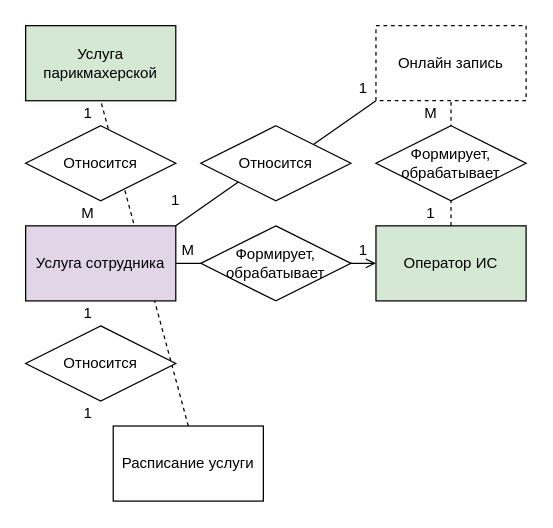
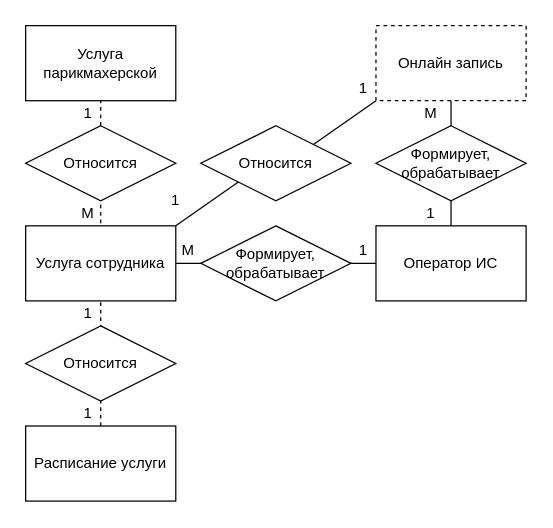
  <mxCell id="0" />
  <mxCell id="1" parent="0" />
- <mxCell id="2" value="" style="endArrow=open;html=1;rounded=0;entryX=0;entryY=0.5;entryDx=0;entryDy=0;exitX=1;exitY=0.5;exitDx=0;exitDy=0;" edge="1" parent="1" source="7" target="8"><mxGeometry width="50" height="50" relative="1" as="geometry"><mxPoint x="240" y="330" as="sourcePoint" /><mxPoint x="290" y="280" as="targetPoint" /></mxGeometry></mxCell>
+ <mxCell id="2" value="" style="endArrow=none;html=1;rounded=0;entryX=0;entryY=0.5;entryDx=0;entryDy=0;exitX=1;exitY=0.5;exitDx=0;exitDy=0;" edge="1" parent="1" source="7" target="8"><mxGeometry width="50" height="50" relative="1" as="geometry"><mxPoint x="240" y="330" as="sourcePoint" /><mxPoint x="290" y="280" as="targetPoint" /></mxGeometry></mxCell>
  <mxCell id="3" value="" style="endArrow=none;html=1;rounded=0;entryX=0.5;entryY=1;entryDx=0;entryDy=0;exitX=0.5;exitY=0;exitDx=0;exitDy=0;dashed=1;" edge="1" parent="1" source="9" target="5"><mxGeometry width="50" height="50" relative="1" as="geometry"><mxPoint x="200" y="350" as="sourcePoint" /><mxPoint x="250" y="300" as="targetPoint" /></mxGeometry></mxCell>
- <mxCell id="4" value="" style="endArrow=none;html=1;rounded=0;entryX=0.5;entryY=1;entryDx=0;entryDy=0;exitX=0.5;exitY=0;exitDx=0;exitDy=0;dashed=1;" edge="1" parent="1" source="8" target="6"><mxGeometry width="50" height="50" relative="1" as="geometry"><mxPoint x="360" y="280" as="sourcePoint" /><mxPoint x="410" y="230" as="targetPoint" /></mxGeometry></mxCell>
- <mxCell id="5" value="Услуга парикмахерской" style="rounded=0;whiteSpace=wrap;html=1;fillColor=#d5e8d4;" vertex="1" parent="1"><mxGeometry x="20" y="20" width="120" height="60" as="geometry" /></mxCell>
+ <mxCell id="4" value="" style="endArrow=none;html=1;rounded=0;entryX=0.5;entryY=1;entryDx=0;entryDy=0;exitX=0.5;exitY=0;exitDx=0;exitDy=0;" edge="1" parent="1" source="8" target="6"><mxGeometry width="50" height="50" relative="1" as="geometry"><mxPoint x="360" y="280" as="sourcePoint" /><mxPoint x="410" y="230" as="targetPoint" /></mxGeometry></mxCell>
+ <mxCell id="5" value="Услуга парикмахерской" style="rounded=0;whiteSpace=wrap;html=1;" vertex="1" parent="1"><mxGeometry x="20" y="20" width="120" height="60" as="geometry" /></mxCell>
  <mxCell id="6" value="Онлайн запись" style="rounded=0;whiteSpace=wrap;html=1;dashed=1;" vertex="1" parent="1"><mxGeometry x="300" y="20" width="120" height="60" as="geometry" /></mxCell>
- <mxCell id="7" value="Услуга сотрудника" style="rounded=0;whiteSpace=wrap;html=1;fillColor=#e1d5e7;" vertex="1" parent="1"><mxGeometry x="20" y="180" width="120" height="60" as="geometry" /></mxCell>
- <mxCell id="8" value="Оператор ИС" style="rounded=0;whiteSpace=wrap;html=1;fillColor=#d5e8d4;" vertex="1" parent="1"><mxGeometry x="300" y="180" width="120" height="60" as="geometry" /></mxCell>
- <mxCell id="9" value="Расписание услуги" style="rounded=0;whiteSpace=wrap;html=1;" vertex="1" parent="1"><mxGeometry x="90" y="340" width="120" height="60" as="geometry" /></mxCell>
+ <mxCell id="7" value="Услуга сотрудника" style="rounded=0;whiteSpace=wrap;html=1;" vertex="1" parent="1"><mxGeometry x="20" y="180" width="120" height="60" as="geometry" /></mxCell>
+ <mxCell id="8" value="Оператор ИС" style="rounded=0;whiteSpace=wrap;html=1;" vertex="1" parent="1"><mxGeometry x="300" y="180" width="120" height="60" as="geometry" /></mxCell>
+ <mxCell id="9" value="Расписание услуги" style="rounded=0;whiteSpace=wrap;html=1;" vertex="1" parent="1"><mxGeometry x="20" y="340" width="120" height="60" as="geometry" /></mxCell>
  <mxCell id="10" value="Формирует, обрабатывает" style="rhombus;whiteSpace=wrap;html=1;" vertex="1" parent="1"><mxGeometry x="300" y="100" width="120" height="60" as="geometry" /></mxCell>
  <mxCell id="11" value="Относится" style="rhombus;whiteSpace=wrap;html=1;" vertex="1" parent="1"><mxGeometry x="20" y="260" width="120" height="60" as="geometry" /></mxCell>
  <mxCell id="12" value="Формирует, обрабатывает" style="rhombus;whiteSpace=wrap;html=1;" vertex="1" parent="1"><mxGeometry x="160" y="180" width="120" height="60" as="geometry" /></mxCell>
  <mxCell id="13" value="Относится" style="rhombus;whiteSpace=wrap;html=1;" vertex="1" parent="1"><mxGeometry x="20" y="100" width="120" height="60" as="geometry" /></mxCell>
  <mxCell id="14" value="1" style="text;html=1;strokeColor=none;fillColor=none;align=center;verticalAlign=middle;whiteSpace=wrap;rounded=0;" vertex="1" parent="1"><mxGeometry x="280" y="190" width="20" height="20" as="geometry" /></mxCell>
  <mxCell id="15" value="1" style="text;html=1;strokeColor=none;fillColor=none;align=center;verticalAlign=middle;whiteSpace=wrap;rounded=0;" vertex="1" parent="1"><mxGeometry x="334" y="160" width="20" height="20" as="geometry" /></mxCell>
  <mxCell id="16" value="1" style="text;html=1;strokeColor=none;fillColor=none;align=center;verticalAlign=middle;whiteSpace=wrap;rounded=0;" vertex="1" parent="1"><mxGeometry x="60" y="320" width="20" height="20" as="geometry" /></mxCell>
  <mxCell id="17" value="М" style="text;html=1;strokeColor=none;fillColor=none;align=center;verticalAlign=middle;whiteSpace=wrap;rounded=0;" vertex="1" parent="1"><mxGeometry x="140" y="190" width="20" height="20" as="geometry" /></mxCell>
  <mxCell id="18" value="1" style="text;html=1;strokeColor=none;fillColor=none;align=center;verticalAlign=middle;whiteSpace=wrap;rounded=0;" vertex="1" parent="1"><mxGeometry x="60" y="240" width="20" height="20" as="geometry" /></mxCell>
  <mxCell id="19" value="М" style="text;html=1;strokeColor=none;fillColor=none;align=center;verticalAlign=middle;whiteSpace=wrap;rounded=0;" vertex="1" parent="1"><mxGeometry x="334" y="80" width="20" height="20" as="geometry" /></mxCell>
  <mxCell id="20" value="1" style="text;html=1;strokeColor=none;fillColor=none;align=center;verticalAlign=middle;whiteSpace=wrap;rounded=0;" vertex="1" parent="1"><mxGeometry x="60" y="80" width="20" height="20" as="geometry" /></mxCell>
  <mxCell id="21" value="М" style="text;html=1;strokeColor=none;fillColor=none;align=center;verticalAlign=middle;whiteSpace=wrap;rounded=0;" vertex="1" parent="1"><mxGeometry x="60" y="160" width="20" height="20" as="geometry" /></mxCell>
  <mxCell id="22" value="Относится" style="rhombus;whiteSpace=wrap;html=1;" vertex="1" parent="1"><mxGeometry x="160" y="100" width="120" height="60" as="geometry" /></mxCell>
  <mxCell id="23" value="" style="endArrow=none;html=1;rounded=0;entryX=0;entryY=1;entryDx=0;entryDy=0;exitX=1;exitY=0;exitDx=0;exitDy=0;" edge="1" parent="1" source="22" target="6"><mxGeometry width="50" height="50" relative="1" as="geometry"><mxPoint x="220" y="60" as="sourcePoint" /><mxPoint x="270" y="10" as="targetPoint" /></mxGeometry></mxCell>
  <mxCell id="24" value="" style="endArrow=none;html=1;rounded=0;entryX=0;entryY=1;entryDx=0;entryDy=0;exitX=1;exitY=0;exitDx=0;exitDy=0;" edge="1" parent="1" source="7" target="22"><mxGeometry width="50" height="50" relative="1" as="geometry"><mxPoint x="260" y="125" as="sourcePoint" /><mxPoint x="310" y="90" as="targetPoint" /></mxGeometry></mxCell>
  <mxCell id="25" value="1" style="text;html=1;strokeColor=none;fillColor=none;align=center;verticalAlign=middle;whiteSpace=wrap;rounded=0;" vertex="1" parent="1"><mxGeometry x="280" y="60" width="20" height="20" as="geometry" /></mxCell>
  <mxCell id="26" value="1" style="text;html=1;strokeColor=none;fillColor=none;align=center;verticalAlign=middle;whiteSpace=wrap;rounded=0;" vertex="1" parent="1"><mxGeometry x="130" y="150" width="20" height="20" as="geometry" /></mxCell>
